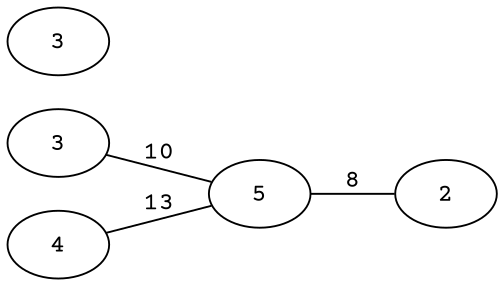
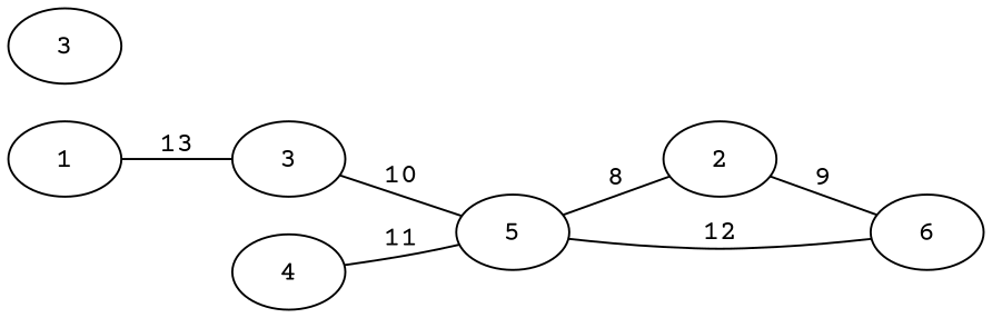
  graph {
    fontname="Courier Prime"
    rankdir=LR
    node [fontname="Courier Prime"]
    edge [fontname="Courier Prime"]
+   1
    3
    2
+   6
    5
    4
    n7 [label=3]
+   1 -- 3 [label=13]
    3 -- 5 [label=10]
+   2 -- 6 [label=9]
    5 -- 2 [label=8]
-   4 -- 5 [label=13]
+   5 -- 6 [label=12]
+   4 -- 5 [label=11]
  }
